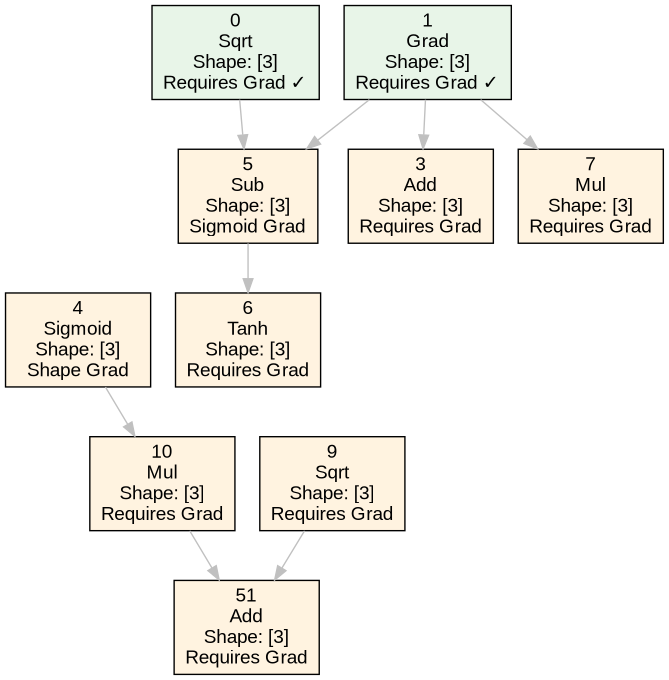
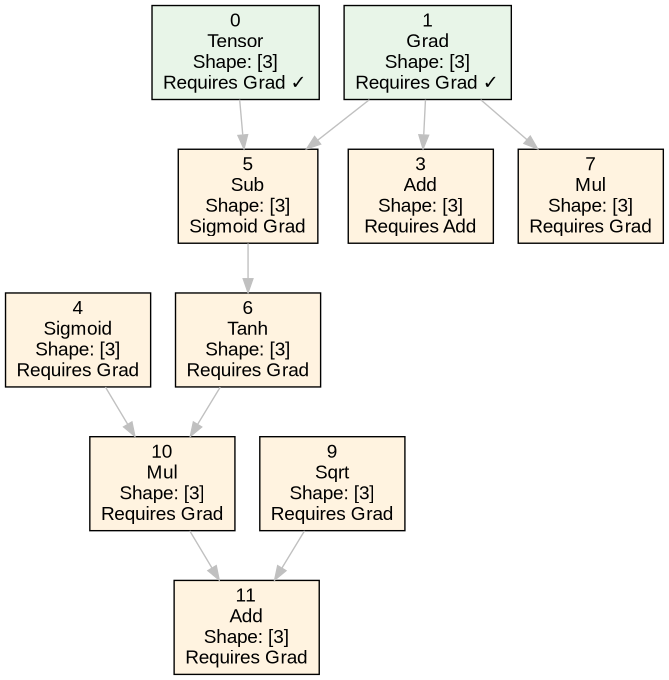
  digraph {
    fontname="Liberation Sans"
    rankdir=TB
    node [fillcolor="#FFF3E0" fontname="Liberation Sans" shape=box style=filled]
    edge [color=gray fontname="Liberation Sans"]
-   n1 [label="51\nAdd\nShape: \[3\]\nRequires Grad"]
+   n1 [label="11\nAdd\nShape: \[3\]\nRequires Grad"]
    n2 [label="10\nMul\nShape: \[3\]\nRequires Grad"]
-   n3 [label="4\nSigmoid\nShape: \[3\]\nShape Grad"]
-   n4 [label="3\nAdd\nShape: \[3\]\nRequires Grad"]
-   n5 [fillcolor="#E8F5E8" label="0\nSqrt\nShape: \[3\]\nRequires Grad ✓"]
+   n3 [label="4\nSigmoid\nShape: \[3\]\nRequires Grad"]
+   n4 [label="3\nAdd\nShape: \[3\]\nRequires Add"]
+   n5 [fillcolor="#E8F5E8" label="0\nTensor\nShape: \[3\]\nRequires Grad ✓"]
    n6 [label="5\nSub\nShape: \[3\]\nSigmoid Grad"]
    n7 [label="6\nTanh\nShape: \[3\]\nRequires Grad"]
    n8 [label="7\nMul\nShape: \[3\]\nRequires Grad"]
    n9 [fillcolor="#E8F5E8" label="1\nGrad\nShape: \[3\]\nRequires Grad ✓"]
    n10 [label="9\nSqrt\nShape: \[3\]\nRequires Grad"]
    n2 -> n1
    n3 -> n2
    n5 -> n6
    n6 -> n7
+   n7 -> n2
    n9 -> n4
    n9 -> n6
    n9 -> n8
    n10 -> n1
  }
